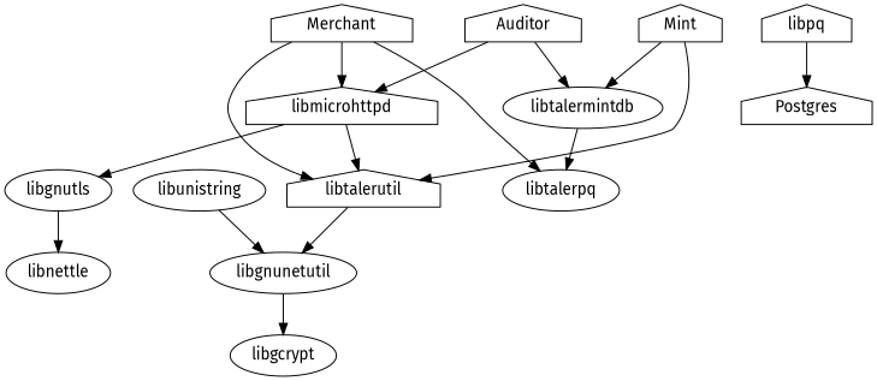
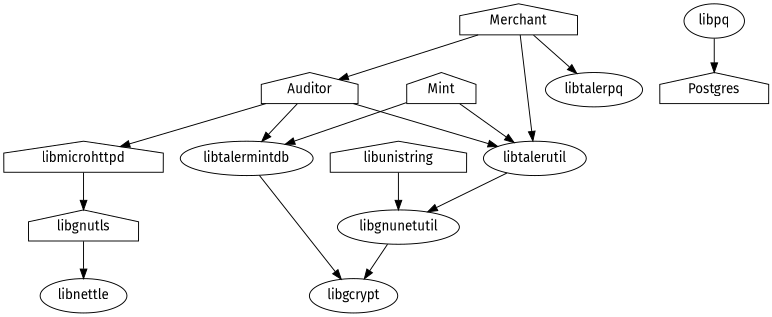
  digraph {
    fontname="Fira Sans"
    splines=true
    node [fontname="Fira Sans"]
    edge [fontname="Fira Sans"]
    Mint [shape=house]
-   libtalerutil [shape=house]
+   libtalerutil
    libtalermintdb
    libmicrohttpd [shape=house]
-   libgnutls
+   libgnutls [shape=house]
    libgnunetutil
    libtalerpq
    libnettle
    libgcrypt
-   libunistring
+   libunistring [shape=house]
    Postgres [shape=house]
-   libpq [shape=house]
+   libpq
    Auditor [shape=house]
    Merchant [shape=house]
    Mint -> libtalerutil
    Mint -> libtalermintdb
    libtalerutil -> libgnunetutil
-   libtalermintdb -> libtalerpq
+   libtalermintdb -> libgcrypt
    libmicrohttpd -> libgnutls
    libgnutls -> libnettle
    libgnunetutil -> libgcrypt
    libunistring -> libgnunetutil
    libpq -> Postgres [shape=dashed]
-   libmicrohttpd -> libtalerutil
+   Auditor -> libtalerutil
    Auditor -> libtalermintdb
    Auditor -> libmicrohttpd
    Merchant -> libtalerutil
-   Merchant -> libmicrohttpd
+   Merchant -> Auditor
    Merchant -> libtalerpq
  }
